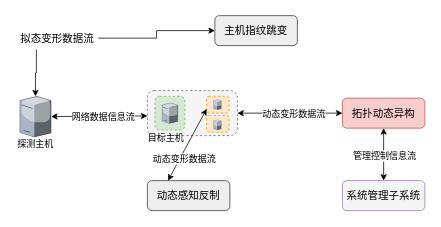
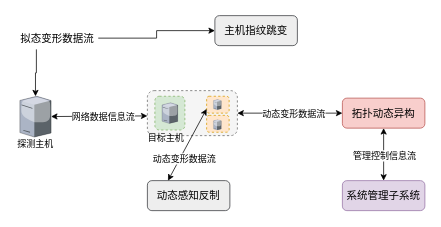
  <mxCell id="0" />
  <mxCell id="1" parent="0" />
  <mxCell id="2" value="主机指纹跳变" style="rounded=1;whiteSpace=wrap;html=1;fontSize=14;fillColor=#eeeeee;strokeColor=#36393d;" vertex="1" parent="1"><mxGeometry x="286" y="20" width="110" height="40" as="geometry" /></mxCell>
  <mxCell id="3" value="拓扑动态异构" style="rounded=1;whiteSpace=wrap;html=1;fontSize=14;fillColor=#f8cecc;strokeColor=#b85450;" vertex="1" parent="1"><mxGeometry x="456" y="130" width="110" height="40" as="geometry" /></mxCell>
- <mxCell id="4" value="系统管理子系统" style="rounded=1;whiteSpace=wrap;html=1;fontSize=14;fillColor=#f5f5f5;strokeColor=#9673a6;" vertex="1" parent="1"><mxGeometry x="456" y="240" width="110" height="40" as="geometry" /></mxCell>
+ <mxCell id="4" value="系统管理子系统" style="rounded=1;whiteSpace=wrap;html=1;fontSize=14;fillColor=#e1d5e7;strokeColor=#9673a6;" vertex="1" parent="1"><mxGeometry x="456" y="240" width="110" height="40" as="geometry" /></mxCell>
  <mxCell id="5" value="动态感知反制" style="rounded=1;whiteSpace=wrap;html=1;fontSize=14;fillColor=#eeeeee;strokeColor=#36393d;" vertex="1" parent="1"><mxGeometry x="196" y="240" width="110" height="40" as="geometry" /></mxCell>
  <mxCell id="6" value="" style="verticalLabelPosition=bottom;sketch=0;aspect=fixed;html=1;verticalAlign=top;strokeColor=#b85450;align=center;outlineConnect=0;shape=mxgraph.citrix.license_server;fontSize=14;fillColor=#f8cecc;" vertex="1" parent="1"><mxGeometry x="26" y="127.5" width="41.58" height="54.37" as="geometry" /></mxCell>
  <mxCell id="7" value="探测主机" style="text;html=1;strokeColor=none;fillColor=none;align=center;verticalAlign=middle;whiteSpace=wrap;rounded=0;fontSize=12;" vertex="1" parent="1"><mxGeometry x="21.79" y="181.87" width="50" height="20" as="geometry" /></mxCell>
  <mxCell id="8" style="edgeStyle=orthogonalEdgeStyle;rounded=0;orthogonalLoop=1;jettySize=auto;html=1;exitX=1;exitY=0.5;exitDx=0;exitDy=0;fontSize=14;" edge="1" parent="1" source="10" target="2"><mxGeometry relative="1" as="geometry" /></mxCell>
  <mxCell id="9" style="edgeStyle=orthogonalEdgeStyle;rounded=0;orthogonalLoop=1;jettySize=auto;html=1;exitX=0.25;exitY=1;exitDx=0;exitDy=0;fontSize=14;" edge="1" parent="1" source="10" target="6"><mxGeometry relative="1" as="geometry" /></mxCell>
  <mxCell id="10" value="拟态变形数据流" style="text;html=1;strokeColor=none;fillColor=none;align=center;verticalAlign=middle;whiteSpace=wrap;rounded=0;fontSize=14;" vertex="1" parent="1"><mxGeometry x="20.51" y="35" width="110" height="30" as="geometry" /></mxCell>
  <mxCell id="11" value="" style="rounded=1;whiteSpace=wrap;html=1;fontSize=12;dashed=1;fillColor=#f5f5f5;fontColor=#333333;strokeColor=#666666;" vertex="1" parent="1"><mxGeometry x="196" y="120" width="120" height="60" as="geometry" /></mxCell>
  <mxCell id="12" value="" style="rounded=1;whiteSpace=wrap;html=1;fontSize=12;dashed=1;fillColor=#d5e8d4;strokeColor=#82b366;" vertex="1" parent="1"><mxGeometry x="206" y="127.5" width="40" height="45" as="geometry" /></mxCell>
  <mxCell id="13" value="" style="verticalLabelPosition=bottom;sketch=0;aspect=fixed;html=1;verticalAlign=top;strokeColor=none;align=center;outlineConnect=0;shape=mxgraph.citrix.license_server;fontSize=14;" vertex="1" parent="1"><mxGeometry x="215.49" y="136.25" width="21.03" height="27.5" as="geometry" /></mxCell>
  <mxCell id="14" value="" style="rounded=1;whiteSpace=wrap;html=1;fontSize=12;fontStyle=1;dashed=1;fillColor=#ffe6cc;strokeColor=#d79b00;" vertex="1" parent="1"><mxGeometry x="275" y="127.5" width="30" height="22.5" as="geometry" /></mxCell>
  <mxCell id="15" value="" style="verticalLabelPosition=bottom;sketch=0;aspect=fixed;html=1;verticalAlign=top;strokeColor=none;align=center;outlineConnect=0;shape=mxgraph.citrix.license_server;fontSize=14;" vertex="1" parent="1"><mxGeometry x="284" y="131.88" width="10.52" height="13.75" as="geometry" /></mxCell>
  <mxCell id="16" value="" style="rounded=1;whiteSpace=wrap;html=1;fontSize=12;fontStyle=1;dashed=1;fillColor=#ffe6cc;strokeColor=#d79b00;" vertex="1" parent="1"><mxGeometry x="275" y="152.96" width="30" height="22.5" as="geometry" /></mxCell>
  <mxCell id="17" value="" style="endArrow=classic;startArrow=classic;html=1;rounded=0;fontSize=12;entryX=0;entryY=0.75;entryDx=0;entryDy=0;exitX=0.25;exitY=0;exitDx=0;exitDy=0;" edge="1" parent="1" source="5" target="14"><mxGeometry width="50" height="50" relative="1" as="geometry"><mxPoint x="216" y="190" as="sourcePoint" /><mxPoint x="266" y="140" as="targetPoint" /></mxGeometry></mxCell>
  <mxCell id="18" value="动态变形数据流" style="edgeLabel;html=1;align=center;verticalAlign=middle;resizable=0;points=[];fontSize=12;" vertex="1" connectable="0" parent="17"><mxGeometry x="-0.15" y="1" relative="1" as="geometry"><mxPoint y="11" as="offset" /></mxGeometry></mxCell>
  <mxCell id="19" value="" style="endArrow=classic;startArrow=classic;html=1;rounded=0;fontSize=12;exitX=0.5;exitY=0;exitDx=0;exitDy=0;entryX=0.5;entryY=1;entryDx=0;entryDy=0;" edge="1" parent="1" source="4" target="3"><mxGeometry width="50" height="50" relative="1" as="geometry"><mxPoint x="496" y="230" as="sourcePoint" /><mxPoint x="546" y="180" as="targetPoint" /></mxGeometry></mxCell>
  <mxCell id="20" value="管理控制信息流" style="edgeLabel;html=1;align=center;verticalAlign=middle;resizable=0;points=[];fontSize=12;" vertex="1" connectable="0" parent="19"><mxGeometry x="-0.393" relative="1" as="geometry"><mxPoint y="-13" as="offset" /></mxGeometry></mxCell>
  <mxCell id="21" value="" style="endArrow=classic;startArrow=classic;html=1;rounded=0;fontSize=12;entryX=0;entryY=0.5;entryDx=0;entryDy=0;" edge="1" parent="1" target="3"><mxGeometry width="50" height="50" relative="1" as="geometry"><mxPoint x="316" y="150" as="sourcePoint" /><mxPoint x="446" y="149.43" as="targetPoint" /></mxGeometry></mxCell>
  <mxCell id="22" value="动态变形数据流" style="edgeLabel;html=1;align=center;verticalAlign=middle;resizable=0;points=[];fontSize=12;" vertex="1" connectable="0" parent="21"><mxGeometry x="-0.136" relative="1" as="geometry"><mxPoint x="14" as="offset" /></mxGeometry></mxCell>
  <mxCell id="23" value="" style="endArrow=classic;startArrow=classic;html=1;rounded=0;fontSize=12;entryX=0;entryY=0.5;entryDx=0;entryDy=0;" edge="1" parent="1" source="6"><mxGeometry width="50" height="50" relative="1" as="geometry"><mxPoint x="96" y="154" as="sourcePoint" /><mxPoint x="196" y="153.7" as="targetPoint" /></mxGeometry></mxCell>
  <mxCell id="24" value="网络数据信息流" style="edgeLabel;html=1;align=center;verticalAlign=middle;resizable=0;points=[];fontSize=12;" vertex="1" connectable="0" parent="23"><mxGeometry x="-0.136" relative="1" as="geometry"><mxPoint x="14" as="offset" /></mxGeometry></mxCell>
  <mxCell id="25" value="目标主机" style="text;html=1;strokeColor=none;fillColor=none;align=center;verticalAlign=middle;whiteSpace=wrap;rounded=0;fontSize=12;" vertex="1" parent="1"><mxGeometry x="196" y="172.5" width="50" height="20" as="geometry" /></mxCell>
  <mxCell id="26" value="" style="verticalLabelPosition=bottom;sketch=0;aspect=fixed;html=1;verticalAlign=top;strokeColor=none;align=center;outlineConnect=0;shape=mxgraph.citrix.license_server;fontSize=14;" vertex="1" parent="1"><mxGeometry x="284" y="158.75" width="10.52" height="13.75" as="geometry" /></mxCell>
